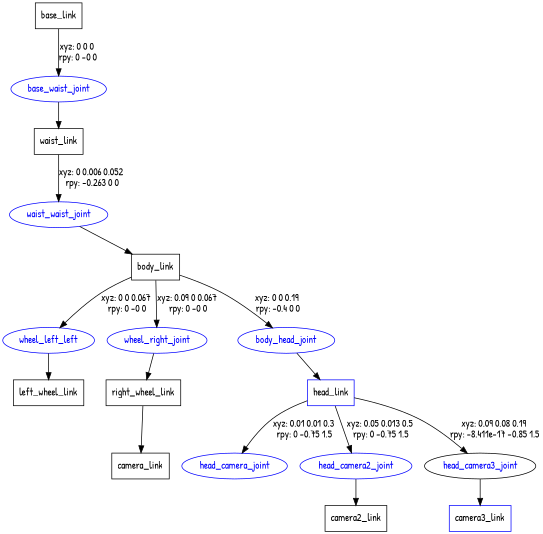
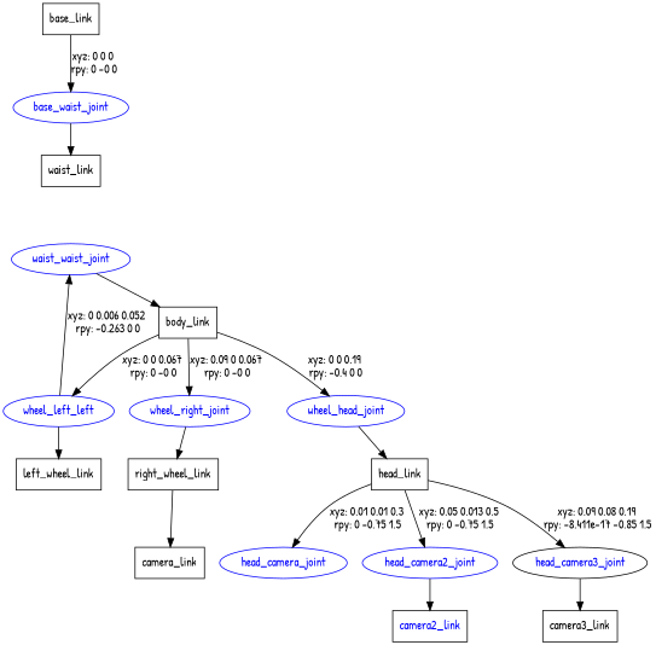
  digraph {
    fontname="Patrick Hand"
    node [fontname="Patrick Hand" shape=box]
    edge [fontname="Patrick Hand"]
    n1 [label=base_link]
    base_waist_joint [color=blue fontcolor=blue shape=ellipse]
    n3 [label=waist_link]
    n4 [color=blue fontcolor=blue label=waist_waist_joint shape=ellipse]
    n5 [label=body_link]
-   body_head_joint [color=blue fontcolor=blue shape=ellipse]
+   body_head_joint [color=blue fontcolor=blue shape=ellipse label=wheel_head_joint]
    n7 [color=blue fontcolor=blue label=wheel_left_left shape=ellipse]
    wheel_right_joint [color=blue fontcolor=blue shape=ellipse]
-   n9 [label=head_link color=blue]
+   n9 [label=head_link]
    n10 [label=left_wheel_link]
    n11 [label=right_wheel_link]
    head_camera2_joint [color=blue fontcolor=blue shape=ellipse]
    head_camera3_joint [color=black fontcolor=blue shape=ellipse]
    head_camera_joint [color=blue fontcolor=blue shape=ellipse]
-   n15 [label=camera2_link]
-   n16 [label=camera3_link color=blue]
+   n15 [label=camera2_link fontcolor=blue]
+   n16 [label=camera3_link]
    n17 [label=camera_link]
    n1 -> base_waist_joint [label="xyz: 0 0 0 \nrpy: 0 -0 0"]
    base_waist_joint -> n3
-   n3 -> n4 [label="xyz: 0 0.006 0.052 \nrpy: -0.263 0 0"]
+   n7 -> n4 [label="xyz: 0 0.006 0.052 \nrpy: -0.263 0 0"]
    n4 -> n5
    n5 -> body_head_joint [label="xyz: 0 0 0.19 \nrpy: -0.4 0 0"]
    n5 -> n7 [label="xyz: 0 0 0.067 \nrpy: 0 -0 0"]
    n5 -> wheel_right_joint [label="xyz: 0.09 0 0.067 \nrpy: 0 -0 0"]
    body_head_joint -> n9
    n7 -> n10
    wheel_right_joint -> n11
    n9 -> head_camera2_joint [label="xyz: 0.05 0.013 0.5 \nrpy: 0 -0.75 1.5"]
    n9 -> head_camera3_joint [label="xyz: 0.09 0.08 0.19 \nrpy: -8.411e-17 -0.85 1.5"]
    n9 -> head_camera_joint [label="xyz: 0.01 0.01 0.3 \nrpy: 0 -0.75 1.5"]
    n11 -> n17
    head_camera2_joint -> n15
    head_camera3_joint -> n16
  }
